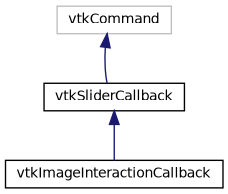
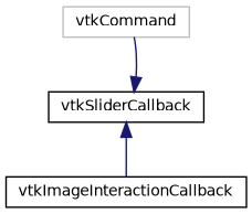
  digraph {
    rankdir=TB
    node [color=black fillcolor=white fontname=Helvetica fontsize=10 shape=record style=filled]
    edge [color=midnightblue dir=back fontname=Helvetica fontsize=10 labelfontname=Helvetica labelfontsize=10 style=solid]
    n1 [color=grey75 height=0.2 label=vtkCommand width=0.4]
    n2 [height=0.2 label=vtkSliderCallback width=0.4]
    n3 [height=0.2 label=vtkImageInteractionCallback width=0.4]
-   n1 -> n2
+   n2 -> n1
    n2 -> n3
  }
